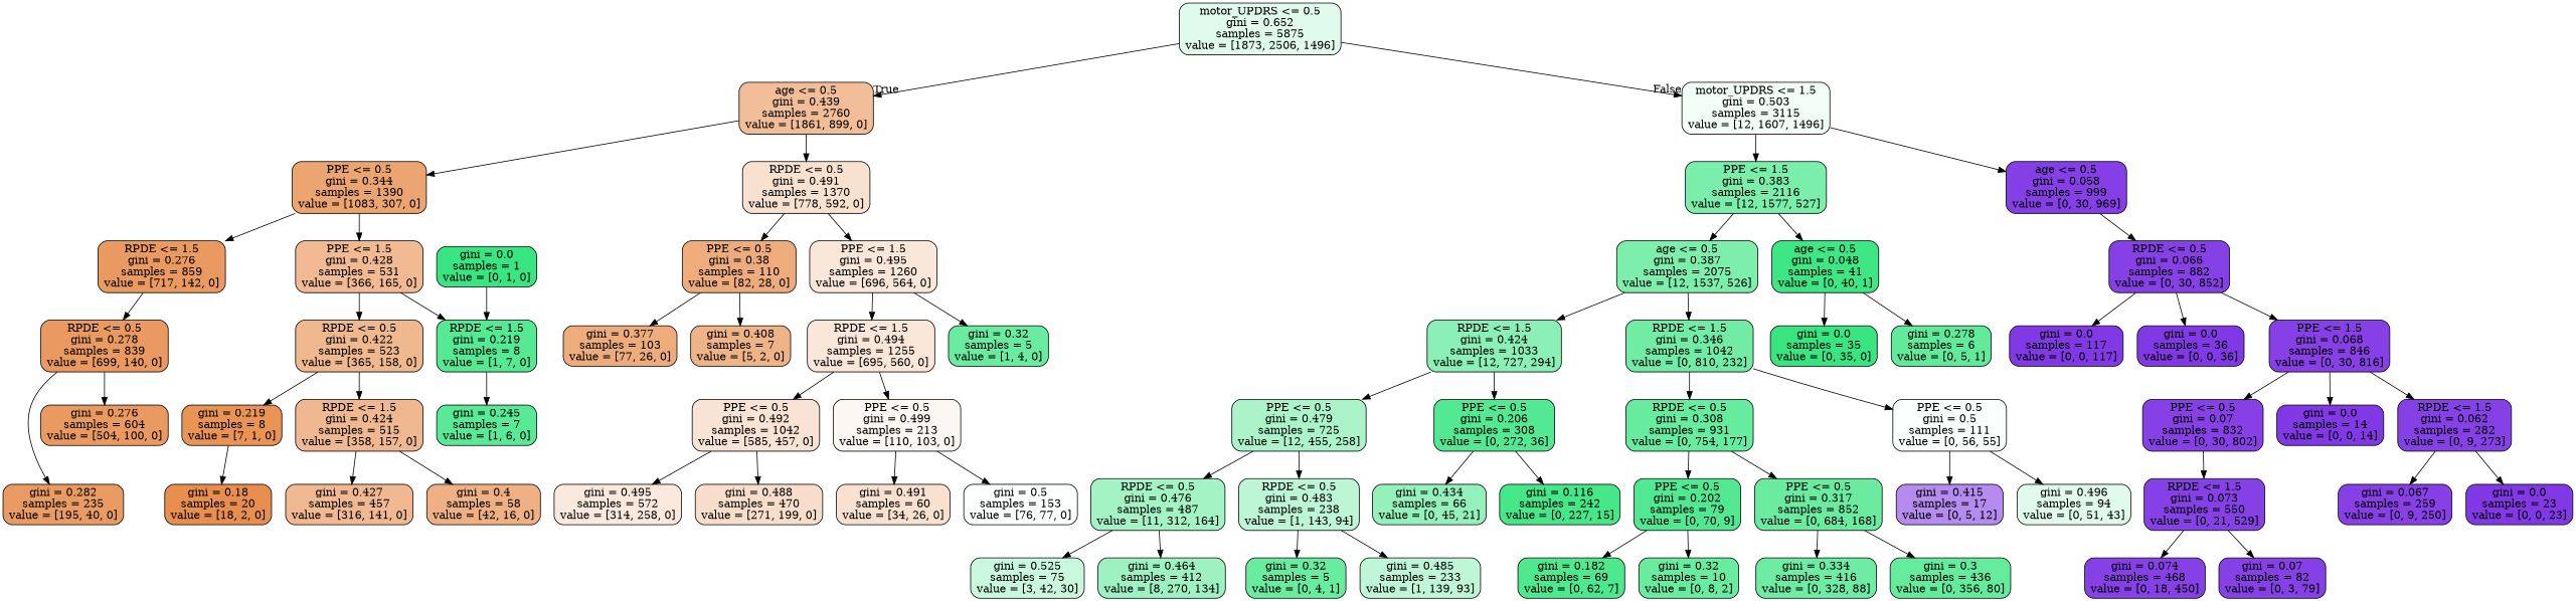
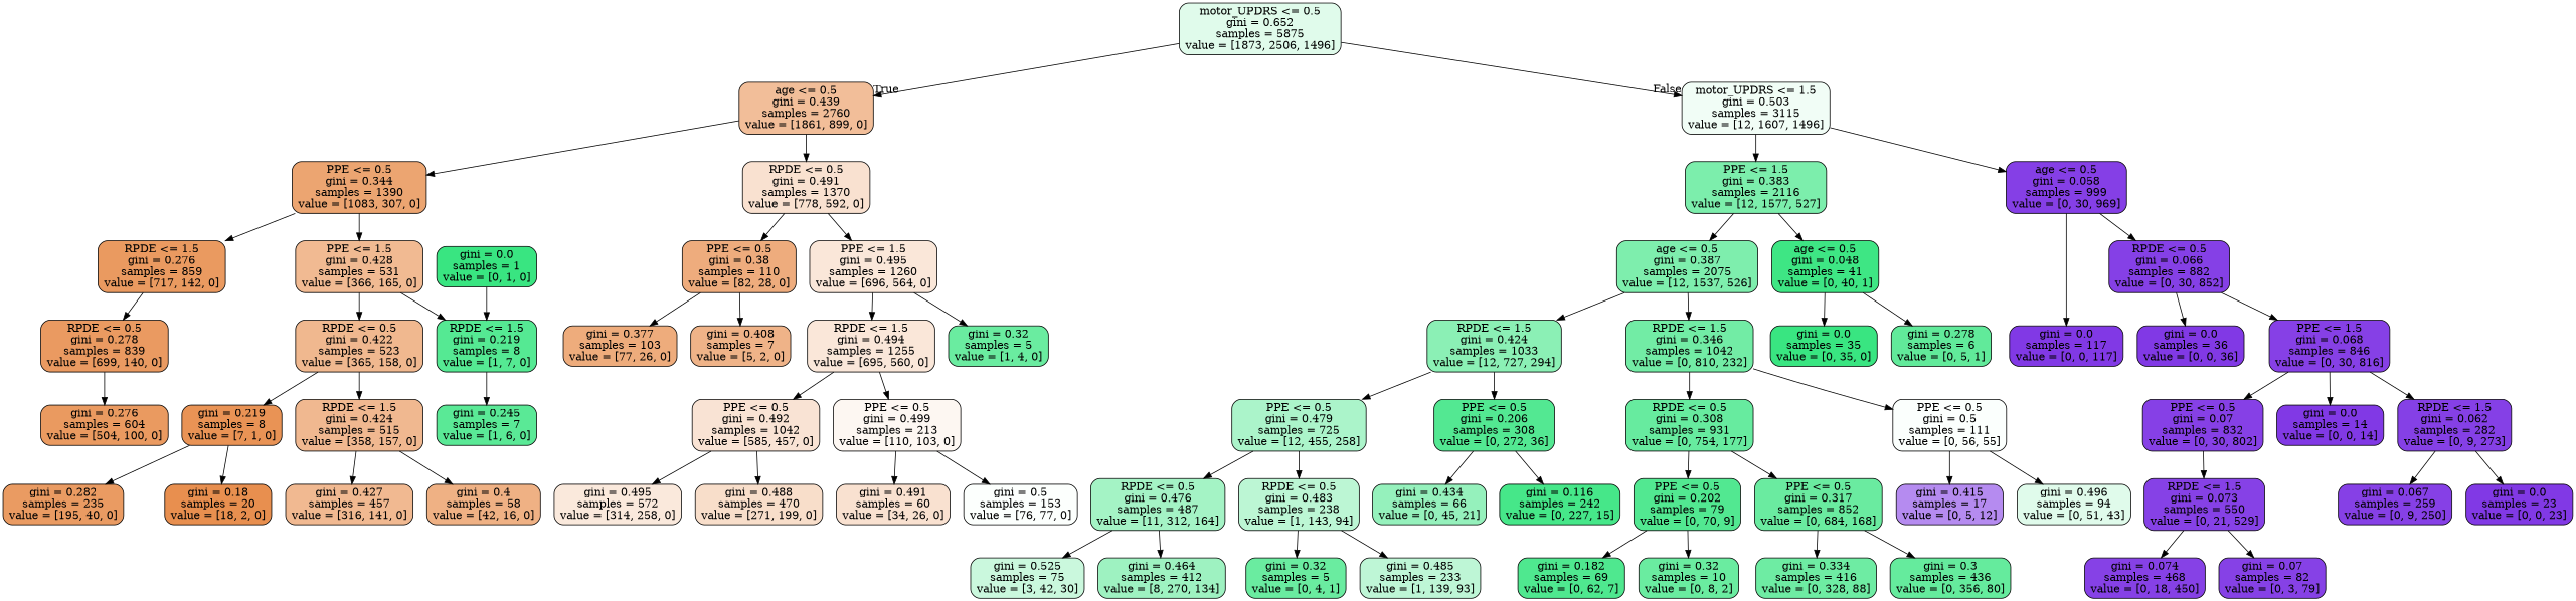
  digraph {
    fontname="DejaVu Serif"
    node [color=black fillcolor="#8139e5" fontname="DejaVu Serif" shape=box style="filled, rounded"]
    edge [fontname="DejaVu Serif"]
    n1 [fillcolor="#e0fbeb" label="motor_UPDRS <= 0.5\ngini = 0.652\nsamples = 5875\nvalue = [1873, 2506, 1496]"]
    n2 [fillcolor="#f2be99" label="age <= 0.5\ngini = 0.439\nsamples = 2760\nvalue = [1861, 899, 0]"]
    n3 [fillcolor="#f1fdf6" label="motor_UPDRS <= 1.5\ngini = 0.503\nsamples = 3115\nvalue = [12, 1607, 1496]"]
    n4 [fillcolor="#eca571" label="PPE <= 0.5\ngini = 0.344\nsamples = 1390\nvalue = [1083, 307, 0]"]
    n5 [fillcolor="#f9e1d0" label="RPDE <= 0.5\ngini = 0.491\nsamples = 1370\nvalue = [778, 592, 0]"]
    n6 [fillcolor="#7ceeac" label="PPE <= 1.5\ngini = 0.383\nsamples = 2116\nvalue = [12, 1577, 527]"]
    n7 [fillcolor="#853fe6" label="age <= 0.5\ngini = 0.058\nsamples = 999\nvalue = [0, 30, 969]"]
    n8 [fillcolor="#ea9a60" label="RPDE <= 1.5\ngini = 0.276\nsamples = 859\nvalue = [717, 142, 0]"]
    n9 [fillcolor="#f1ba92" label="PPE <= 1.5\ngini = 0.428\nsamples = 531\nvalue = [366, 165, 0]"]
    n10 [fillcolor="#eeac7d" label="PPE <= 0.5\ngini = 0.38\nsamples = 110\nvalue = [82, 28, 0]"]
    n11 [fillcolor="#fae7d9" label="PPE <= 1.5\ngini = 0.495\nsamples = 1260\nvalue = [696, 564, 0]"]
    n12 [fillcolor="#ea9a61" label="RPDE <= 0.5\ngini = 0.278\nsamples = 839\nvalue = [699, 140, 0]"]
    n13 [fillcolor="#f0b88f" label="RPDE <= 0.5\ngini = 0.422\nsamples = 523\nvalue = [365, 158, 0]"]
    n14 [fillcolor="#55e993" label="RPDE <= 1.5\ngini = 0.219\nsamples = 8\nvalue = [1, 7, 0]"]
    n15 [fillcolor="#ea9b62" label="gini = 0.282\nsamples = 235\nvalue = [195, 40, 0]"]
    n16 [fillcolor="#ea9a60" label="gini = 0.276\nsamples = 604\nvalue = [504, 100, 0]"]
    n17 [fillcolor="#e88f4f" label="gini = 0.18\nsamples = 20\nvalue = [18, 2, 0]"]
    n18 [fillcolor="#e99355" label="gini = 0.219\nsamples = 8\nvalue = [7, 1, 0]"]
    n19 [fillcolor="#f0b890" label="RPDE <= 1.5\ngini = 0.424\nsamples = 515\nvalue = [358, 157, 0]"]
    n20 [fillcolor="#5ae996" label="gini = 0.245\nsamples = 7\nvalue = [1, 6, 0]"]
    n21 [fillcolor="#f1b991" label="gini = 0.427\nsamples = 457\nvalue = [316, 141, 0]"]
    n22 [fillcolor="#efb184" label="gini = 0.4\nsamples = 58\nvalue = [42, 16, 0]"]
    n23 [fillcolor="#39e581" label="gini = 0.0\nsamples = 1\nvalue = [0, 1, 0]"]
    n24 [fillcolor="#eeac7c" label="gini = 0.377\nsamples = 103\nvalue = [77, 26, 0]"]
    n25 [fillcolor="#efb388" label="gini = 0.408\nsamples = 7\nvalue = [5, 2, 0]"]
    n26 [fillcolor="#fae7d9" label="RPDE <= 1.5\ngini = 0.494\nsamples = 1255\nvalue = [695, 560, 0]"]
    n27 [fillcolor="#6aeca0" label="gini = 0.32\nsamples = 5\nvalue = [1, 4, 0]"]
    n28 [fillcolor="#f9e3d4" label="PPE <= 0.5\ngini = 0.492\nsamples = 1042\nvalue = [585, 457, 0]"]
    n29 [fillcolor="#fdf7f2" label="PPE <= 0.5\ngini = 0.499\nsamples = 213\nvalue = [110, 103, 0]"]
    n30 [fillcolor="#fae9dc" label="gini = 0.495\nsamples = 572\nvalue = [314, 258, 0]"]
    n31 [fillcolor="#f8deca" label="gini = 0.488\nsamples = 470\nvalue = [271, 199, 0]"]
    n32 [fillcolor="#f9e1d0" label="gini = 0.491\nsamples = 60\nvalue = [34, 26, 0]"]
    n33 [fillcolor="#fcfffd" label="gini = 0.5\nsamples = 153\nvalue = [76, 77, 0]"]
    n34 [fillcolor="#7eeead" label="age <= 0.5\ngini = 0.387\nsamples = 2075\nvalue = [12, 1537, 526]"]
    n35 [fillcolor="#3ee684" label="age <= 0.5\ngini = 0.048\nsamples = 41\nvalue = [0, 40, 1]"]
    n36 [label="gini = 0.0\nsamples = 117\nvalue = [0, 0, 117]"]
    n37 [fillcolor="#8540e6" label="RPDE <= 0.5\ngini = 0.066\nsamples = 882\nvalue = [0, 30, 852]"]
    n38 [fillcolor="#8bf0b5" label="RPDE <= 1.5\ngini = 0.424\nsamples = 1033\nvalue = [12, 727, 294]"]
    n39 [fillcolor="#72eca5" label="RPDE <= 1.5\ngini = 0.346\nsamples = 1042\nvalue = [0, 810, 232]"]
    n40 [fillcolor="#39e581" label="gini = 0.0\nsamples = 35\nvalue = [0, 35, 0]"]
    n41 [fillcolor="#61ea9a" label="gini = 0.278\nsamples = 6\nvalue = [0, 5, 1]"]
    n42 [fillcolor="#abf4ca" label="PPE <= 0.5\ngini = 0.479\nsamples = 725\nvalue = [12, 455, 258]"]
    n43 [fillcolor="#53e892" label="PPE <= 0.5\ngini = 0.206\nsamples = 308\nvalue = [0, 272, 36]"]
    n44 [fillcolor="#67eb9f" label="RPDE <= 0.5\ngini = 0.308\nsamples = 931\nvalue = [0, 754, 177]"]
    n45 [fillcolor="#fbfffd" label="PPE <= 0.5\ngini = 0.5\nsamples = 111\nvalue = [0, 56, 55]"]
    n46 [fillcolor="#a4f3c5" label="RPDE <= 0.5\ngini = 0.476\nsamples = 487\nvalue = [11, 312, 164]"]
    n47 [fillcolor="#bcf6d4" label="RPDE <= 0.5\ngini = 0.483\nsamples = 238\nvalue = [1, 143, 94]"]
    n48 [fillcolor="#95f1bc" label="gini = 0.434\nsamples = 66\nvalue = [0, 45, 21]"]
    n49 [fillcolor="#46e789" label="gini = 0.116\nsamples = 242\nvalue = [0, 227, 15]"]
    n50 [fillcolor="#caf8dd" label="gini = 0.525\nsamples = 75\nvalue = [3, 42, 30]"]
    n51 [fillcolor="#9ef2c1" label="gini = 0.464\nsamples = 412\nvalue = [8, 270, 134]"]
    n52 [fillcolor="#6aeca0" label="gini = 0.32\nsamples = 5\nvalue = [0, 4, 1]"]
    n53 [fillcolor="#bef6d6" label="gini = 0.485\nsamples = 233\nvalue = [1, 139, 93]"]
    n54 [fillcolor="#52e891" label="PPE <= 0.5\ngini = 0.202\nsamples = 79\nvalue = [0, 70, 9]"]
    n55 [fillcolor="#6aeba0" label="PPE <= 0.5\ngini = 0.317\nsamples = 852\nvalue = [0, 684, 168]"]
    n56 [fillcolor="#b58bf0" label="gini = 0.415\nsamples = 17\nvalue = [0, 5, 12]"]
    n57 [fillcolor="#e0fbeb" label="gini = 0.496\nsamples = 94\nvalue = [0, 51, 43]"]
    n58 [fillcolor="#4fe88f" label="gini = 0.182\nsamples = 69\nvalue = [0, 62, 7]"]
    n59 [fillcolor="#6aeca0" label="gini = 0.32\nsamples = 10\nvalue = [0, 8, 2]"]
    n60 [fillcolor="#6eeca3" label="gini = 0.334\nsamples = 416\nvalue = [0, 328, 88]"]
    n61 [fillcolor="#65eb9d" label="gini = 0.3\nsamples = 436\nvalue = [0, 356, 80]"]
    n62 [label="gini = 0.0\nsamples = 36\nvalue = [0, 0, 36]"]
    n63 [fillcolor="#8640e6" label="PPE <= 1.5\ngini = 0.068\nsamples = 846\nvalue = [0, 30, 816]"]
    n64 [fillcolor="#8640e6" label="PPE <= 0.5\ngini = 0.07\nsamples = 832\nvalue = [0, 30, 802]"]
    n65 [label="gini = 0.0\nsamples = 14\nvalue = [0, 0, 14]"]
    n66 [fillcolor="#8540e6" label="RPDE <= 1.5\ngini = 0.062\nsamples = 282\nvalue = [0, 9, 273]"]
    n67 [fillcolor="#8641e6" label="RPDE <= 1.5\ngini = 0.073\nsamples = 550\nvalue = [0, 21, 529]"]
    n68 [fillcolor="#8640e6" label="gini = 0.067\nsamples = 259\nvalue = [0, 9, 250]"]
    n69 [label="gini = 0.0\nsamples = 23\nvalue = [0, 0, 23]"]
    n70 [fillcolor="#8641e6" label="gini = 0.074\nsamples = 468\nvalue = [0, 18, 450]"]
    n71 [fillcolor="#8641e6" label="gini = 0.07\nsamples = 82\nvalue = [0, 3, 79]"]
    n1 -> n2 [headlabel=True labelangle=45 labeldistance=2.5]
    n1 -> n3 [headlabel=False labelangle=-45 labeldistance=2.5]
    n2 -> n4
    n2 -> n5
    n3 -> n6
    n3 -> n7
    n4 -> n8
    n4 -> n9
    n5 -> n10
    n5 -> n11
    n6 -> n34
    n6 -> n35
-   n37 -> n36
+   n7 -> n36
    n7 -> n37
    n8 -> n12
    n9 -> n13
    n9 -> n14
    n10 -> n24
    n10 -> n25
    n11 -> n26
    n11 -> n27
-   n12 -> n15
+   n18 -> n15
    n12 -> n16
    n13 -> n18
    n13 -> n19
    n14 -> n20
    n18 -> n17
    n19 -> n21
    n19 -> n22
    n23 -> n14
    n26 -> n28
    n26 -> n29
    n28 -> n30
    n28 -> n31
    n29 -> n32
    n29 -> n33
    n34 -> n38
    n34 -> n39
    n35 -> n40
    n35 -> n41
    n37 -> n62
    n37 -> n63
    n38 -> n42
    n38 -> n43
    n39 -> n44
    n39 -> n45
    n42 -> n46
    n42 -> n47
    n43 -> n48
    n43 -> n49
    n44 -> n54
    n44 -> n55
    n45 -> n56
    n45 -> n57
    n46 -> n50
    n46 -> n51
    n47 -> n52
    n47 -> n53
    n54 -> n58
    n54 -> n59
    n55 -> n60
    n55 -> n61
    n63 -> n64
    n63 -> n65
    n63 -> n66
    n64 -> n67
    n66 -> n68
    n66 -> n69
    n67 -> n70
    n67 -> n71
  }
